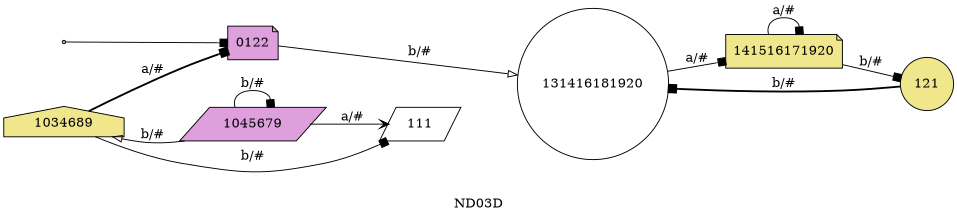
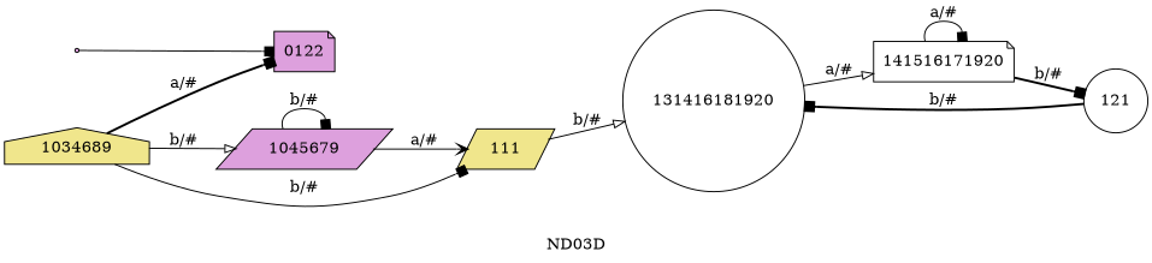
  digraph {
    label=ND03D
    rankdir=LR
    node [fillcolor=plum shape=note style=filled]
    edge [arrowhead=box style=solid]
    init0122 [shape=point]
    0122
    131416181920 [fillcolor=white shape=circle]
-   141516171920 [fillcolor=khaki]
+   141516171920 [fillcolor=white]
    1034689 [fillcolor=khaki shape=house]
    1045679 [shape=parallelogram]
-   111 [fillcolor=white shape=parallelogram]
-   121 [fillcolor=khaki shape=circle]
+   111 [fillcolor=khaki shape=parallelogram]
+   121 [fillcolor=white shape=circle]
    init0122 -> 0122
-   0122 -> 131416181920 [arrowhead=onormal label="b/#"]
-   131416181920 -> 141516171920 [label="a/#"]
+   111 -> 131416181920 [arrowhead=onormal label="b/#"]
+   131416181920 -> 141516171920 [arrowhead=onormal label="a/#"]
    141516171920 -> 141516171920 [label="a/#"]
-   141516171920 -> 121 [label="b/#"]
+   141516171920 -> 121 [label="b/#" style=bold]
    1034689 -> 0122 [label="a/#" style=bold]
-   1045679 -> 1034689 [arrowhead=onormal label="b/#"]
+   1034689 -> 1045679 [arrowhead=onormal label="b/#"]
    1034689 -> 111 [label="b/#"]
    1045679 -> 1045679 [label="b/#"]
    1045679 -> 111 [arrowhead=vee label="a/#"]
    121 -> 131416181920 [label="b/#" style=bold]
  }
